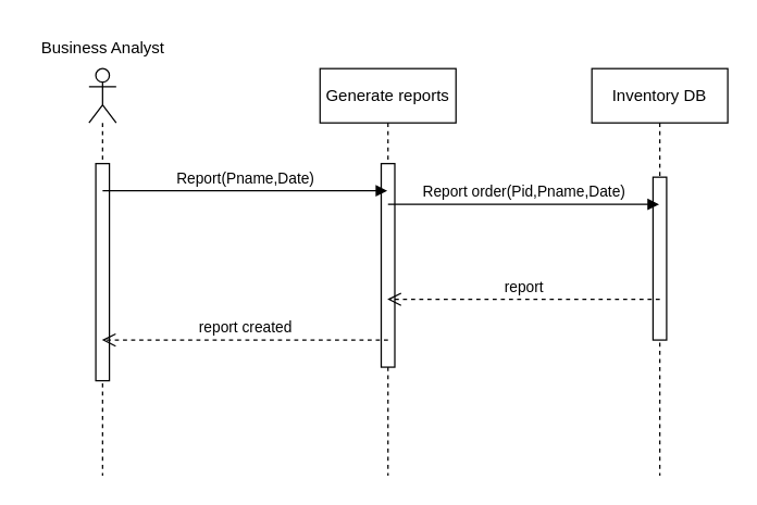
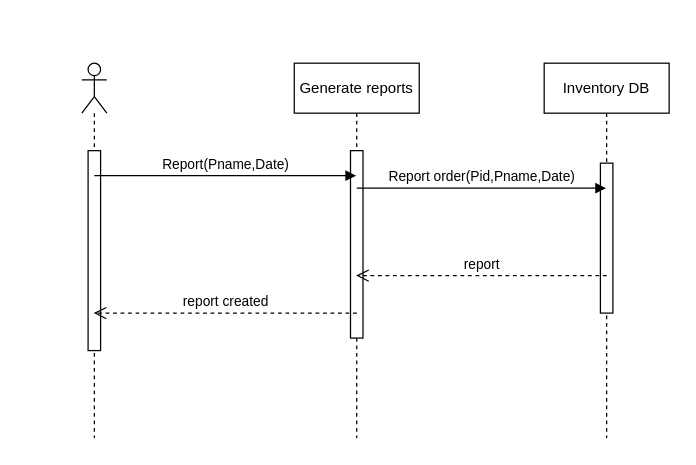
  <mxCell id="0" />
  <mxCell id="1" parent="0" />
  <mxCell id="2" value="" style="shape=umlLifeline;perimeter=lifelinePerimeter;whiteSpace=wrap;html=1;container=1;dropTarget=0;collapsible=0;recursiveResize=0;outlineConnect=0;portConstraint=eastwest;newEdgeStyle={&quot;curved&quot;:0,&quot;rounded&quot;:0};participant=umlActor;" parent="1" vertex="1"><mxGeometry x="65" y="50" width="20" height="300" as="geometry" /></mxCell>
  <mxCell id="3" value="" style="html=1;points=[[0,0,0,0,5],[0,1,0,0,-5],[1,0,0,0,5],[1,1,0,0,-5]];perimeter=orthogonalPerimeter;outlineConnect=0;targetShapes=umlLifeline;portConstraint=eastwest;newEdgeStyle={&quot;curved&quot;:0,&quot;rounded&quot;:0};" vertex="1" parent="2"><mxGeometry x="5" y="70" width="10" height="160" as="geometry" /></mxCell>
  <mxCell id="4" value="Generate reports" style="shape=umlLifeline;perimeter=lifelinePerimeter;whiteSpace=wrap;html=1;container=1;dropTarget=0;collapsible=0;recursiveResize=0;outlineConnect=0;portConstraint=eastwest;newEdgeStyle={&quot;curved&quot;:0,&quot;rounded&quot;:0};" parent="1" vertex="1"><mxGeometry x="235" y="50" width="100" height="300" as="geometry" /></mxCell>
  <mxCell id="5" value="" style="html=1;points=[[0,0,0,0,5],[0,1,0,0,-5],[1,0,0,0,5],[1,1,0,0,-5]];perimeter=orthogonalPerimeter;outlineConnect=0;targetShapes=umlLifeline;portConstraint=eastwest;newEdgeStyle={&quot;curved&quot;:0,&quot;rounded&quot;:0};" vertex="1" parent="4"><mxGeometry x="45" y="70" width="10" height="150" as="geometry" /></mxCell>
  <mxCell id="6" value="Inventory DB" style="shape=umlLifeline;perimeter=lifelinePerimeter;whiteSpace=wrap;html=1;container=1;dropTarget=0;collapsible=0;recursiveResize=0;outlineConnect=0;portConstraint=eastwest;newEdgeStyle={&quot;curved&quot;:0,&quot;rounded&quot;:0};" parent="1" vertex="1"><mxGeometry x="435" y="50" width="100" height="300" as="geometry" /></mxCell>
  <mxCell id="7" value="" style="html=1;points=[[0,0,0,0,5],[0,1,0,0,-5],[1,0,0,0,5],[1,1,0,0,-5]];perimeter=orthogonalPerimeter;outlineConnect=0;targetShapes=umlLifeline;portConstraint=eastwest;newEdgeStyle={&quot;curved&quot;:0,&quot;rounded&quot;:0};" vertex="1" parent="6"><mxGeometry x="45" y="80" width="10" height="120" as="geometry" /></mxCell>
  <mxCell id="8" value="Report(Pname,Date)" style="html=1;verticalAlign=bottom;endArrow=block;curved=0;rounded=0;" parent="1" target="4" edge="1"><mxGeometry width="80" relative="1" as="geometry"><mxPoint x="75" y="140" as="sourcePoint" /><mxPoint x="155" y="140" as="targetPoint" /></mxGeometry></mxCell>
  <mxCell id="9" value="Report order(Pid,Pname,Date)" style="html=1;verticalAlign=bottom;endArrow=block;curved=0;rounded=0;" parent="1" target="6" edge="1"><mxGeometry width="80" relative="1" as="geometry"><mxPoint x="285" y="150" as="sourcePoint" /><mxPoint x="365" y="150" as="targetPoint" /></mxGeometry></mxCell>
  <mxCell id="10" value="report" style="html=1;verticalAlign=bottom;endArrow=open;dashed=1;endSize=8;curved=0;rounded=0;" parent="1" edge="1"><mxGeometry relative="1" as="geometry"><mxPoint x="485" y="220" as="sourcePoint" /><mxPoint x="284.5" y="220" as="targetPoint" /></mxGeometry></mxCell>
  <mxCell id="11" value="report created" style="html=1;verticalAlign=bottom;endArrow=open;dashed=1;endSize=8;curved=0;rounded=0;" parent="1" target="2" edge="1"><mxGeometry relative="1" as="geometry"><mxPoint x="285" y="250" as="sourcePoint" /><mxPoint x="205" y="250" as="targetPoint" /></mxGeometry></mxCell>
- <mxCell id="12" value="Business Analyst" style="text;html=1;align=center;verticalAlign=middle;resizable=0;points=[];autosize=1;strokeColor=none;fillColor=none;" parent="1" vertex="1"><mxGeometry x="20" y="20" width="110" height="30" as="geometry" /></mxCell>
